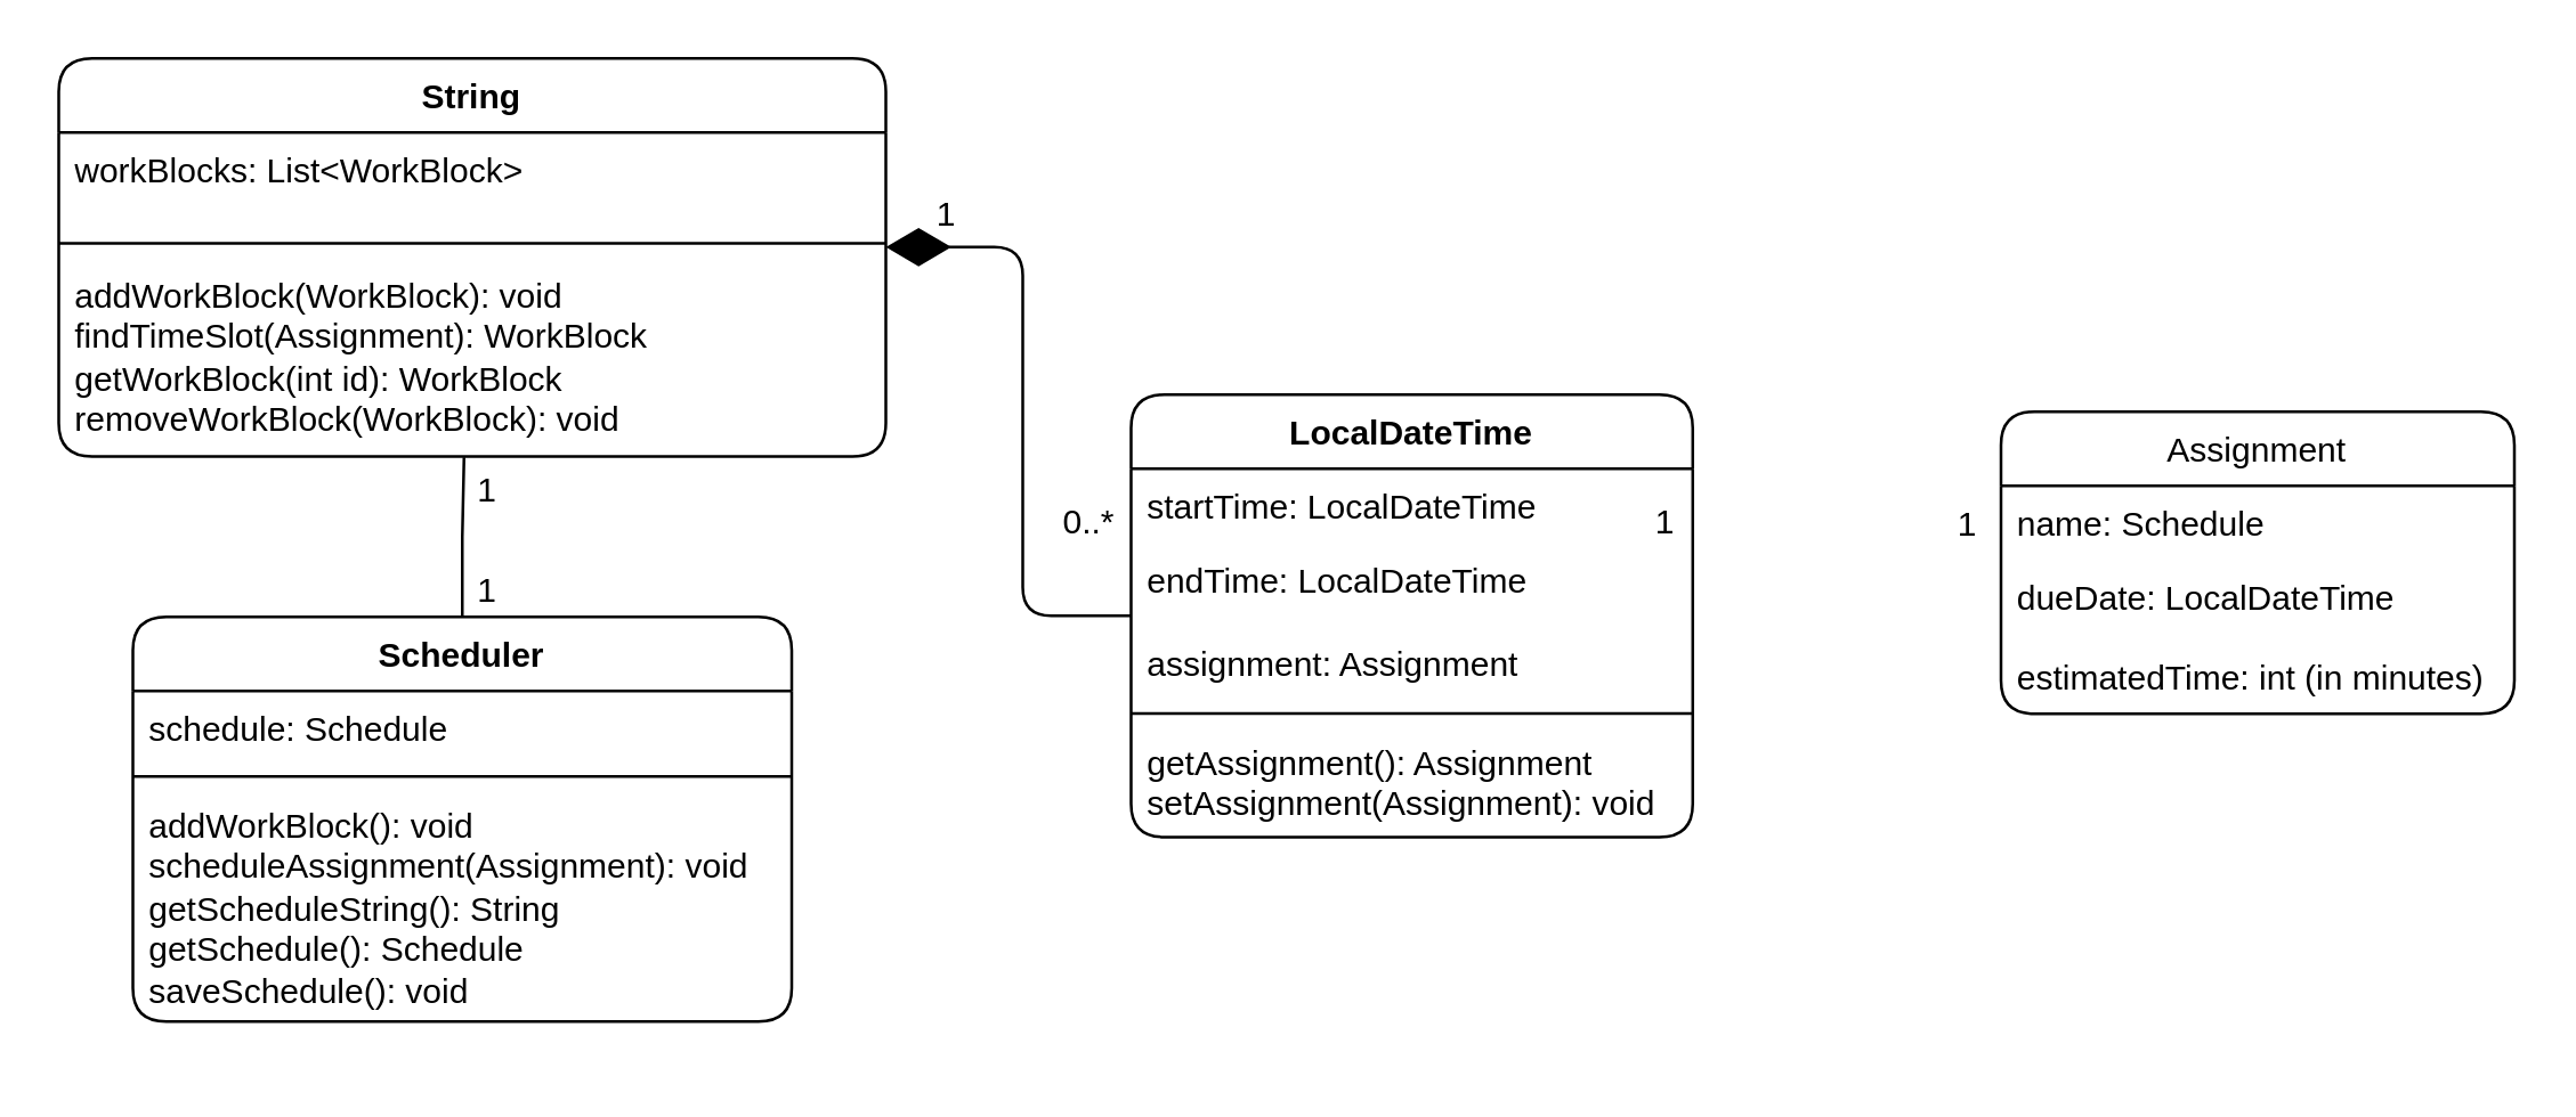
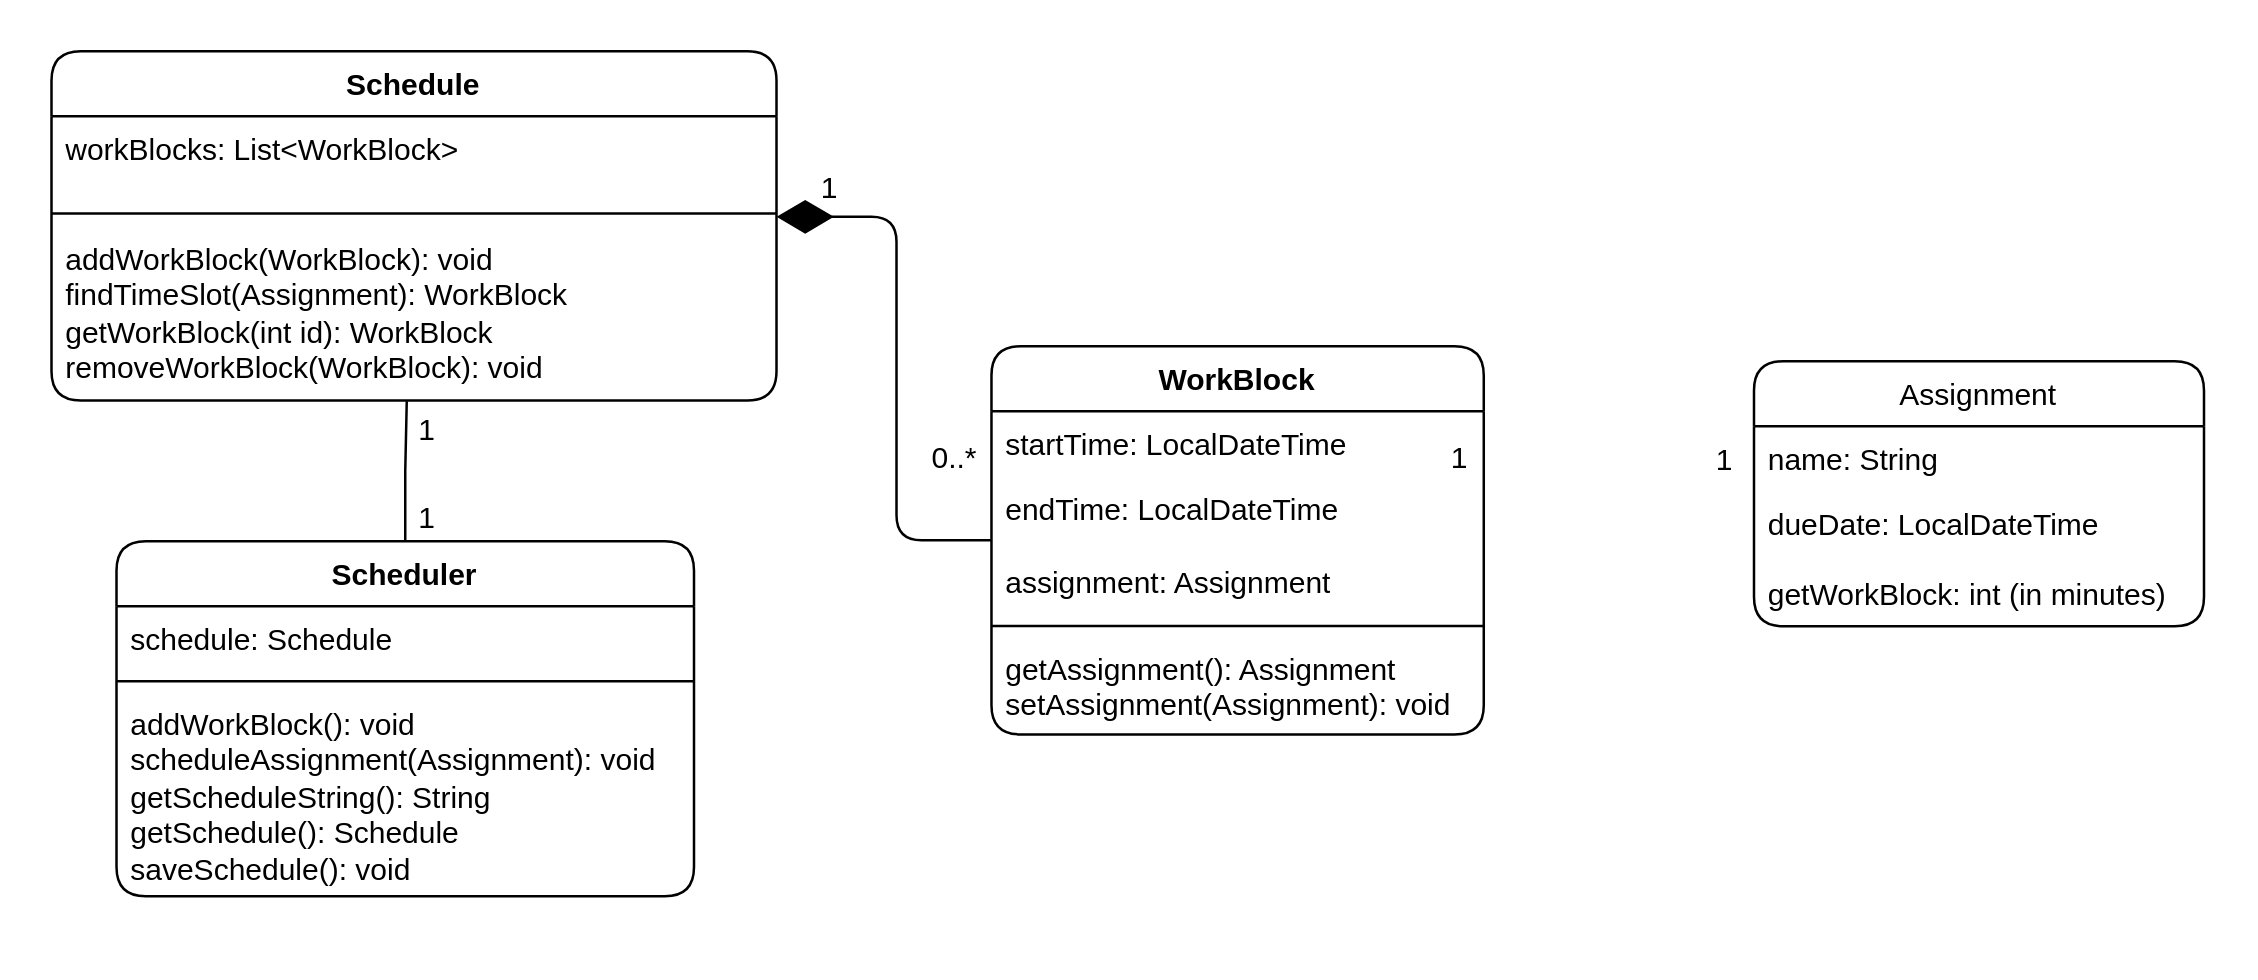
  <mxCell id="0" />
  <mxCell id="1" parent="0" />
  <mxCell id="2" style="edgeStyle=orthogonalEdgeStyle;rounded=1;orthogonalLoop=1;jettySize=auto;html=1;exitX=0;exitY=0.5;exitDx=0;exitDy=0;entryX=1;entryY=0.639;entryDx=0;entryDy=0;entryPerimeter=0;endArrow=diamondThin;endFill=1;endSize=20;curved=0;" parent="1" source="7" target="23" edge="1"><mxGeometry relative="1" as="geometry" /></mxCell>
  <mxCell id="3" style="edgeStyle=orthogonalEdgeStyle;rounded=0;orthogonalLoop=1;jettySize=auto;html=1;exitX=0.5;exitY=0;exitDx=0;exitDy=0;entryX=0.49;entryY=1.004;entryDx=0;entryDy=0;entryPerimeter=0;endArrow=none;endFill=0;" parent="1" source="28" target="24" edge="1"><mxGeometry relative="1" as="geometry" /></mxCell>
  <mxCell id="4" value="" style="group" parent="1" vertex="1" connectable="0"><mxGeometry x="363" y="138" width="233" height="203" as="geometry" /></mxCell>
  <mxCell id="5" value="1" style="text;html=1;align=center;verticalAlign=middle;resizable=0;points=[];autosize=1;strokeColor=none;fillColor=none;" parent="4" vertex="1"><mxGeometry x="207.226" y="32.318" width="25" height="26" as="geometry" /></mxCell>
  <mxCell id="6" value="" style="group" parent="4" vertex="1" connectable="0"><mxGeometry width="230.938" height="203.0" as="geometry" /></mxCell>
- <mxCell id="7" value="LocalDateTime" style="swimlane;fontStyle=1;align=center;verticalAlign=top;childLayout=stackLayout;horizontal=1;startSize=26;horizontalStack=0;resizeParent=1;resizeParentMax=0;resizeLast=0;collapsible=1;marginBottom=0;whiteSpace=wrap;html=1;rounded=1;swimlaneLine=1;shadow=0;textShadow=0;" parent="6" vertex="1"><mxGeometry x="32.991" width="196.916" height="155.274" as="geometry"><mxRectangle x="250" y="172" width="92" height="26" as="alternateBounds" /></mxGeometry></mxCell>
+ <mxCell id="7" value="WorkBlock" style="swimlane;fontStyle=1;align=center;verticalAlign=top;childLayout=stackLayout;horizontal=1;startSize=26;horizontalStack=0;resizeParent=1;resizeParentMax=0;resizeLast=0;collapsible=1;marginBottom=0;whiteSpace=wrap;html=1;rounded=1;swimlaneLine=1;shadow=0;textShadow=0;" parent="6" vertex="1"><mxGeometry x="32.991" width="196.916" height="155.274" as="geometry"><mxRectangle x="250" y="172" width="92" height="26" as="alternateBounds" /></mxGeometry></mxCell>
  <mxCell id="8" value="startTime: LocalDateTime" style="text;strokeColor=none;fillColor=none;align=left;verticalAlign=top;spacingLeft=4;spacingRight=4;overflow=hidden;rotatable=0;points=[[0,0.5],[1,0.5]];portConstraint=eastwest;whiteSpace=wrap;html=1;" parent="7" vertex="1"><mxGeometry y="26" width="196.916" height="26.259" as="geometry" /></mxCell>
  <mxCell id="9" value="endTime: LocalDateTime" style="text;strokeColor=none;fillColor=none;align=left;verticalAlign=top;spacingLeft=4;spacingRight=4;overflow=hidden;rotatable=0;points=[[0,0.5],[1,0.5]];portConstraint=eastwest;whiteSpace=wrap;html=1;" parent="7" vertex="1"><mxGeometry y="52.259" width="196.916" height="28.279" as="geometry" /></mxCell>
  <mxCell id="10" value="assignment: Assignment" style="text;strokeColor=none;fillColor=none;align=left;verticalAlign=top;spacingLeft=4;spacingRight=4;overflow=hidden;rotatable=0;points=[[0,0.5],[1,0.5]];portConstraint=eastwest;whiteSpace=wrap;html=1;" parent="7" vertex="1"><mxGeometry y="80.537" width="196.916" height="27.269" as="geometry" /></mxCell>
  <mxCell id="11" value="" style="line;strokeWidth=1;fillColor=none;align=left;verticalAlign=middle;spacingTop=-1;spacingLeft=3;spacingRight=3;rotatable=0;labelPosition=right;points=[];portConstraint=eastwest;strokeColor=inherit;" parent="7" vertex="1"><mxGeometry y="107.806" width="196.916" height="8.08" as="geometry" /></mxCell>
  <mxCell id="12" value="getAssignment(): Assignment&lt;div&gt;setAssignment(Assignment): void&lt;/div&gt;" style="text;strokeColor=none;fillColor=none;align=left;verticalAlign=top;spacingLeft=4;spacingRight=4;overflow=hidden;rotatable=0;points=[[0,0.5],[1,0.5]];portConstraint=eastwest;whiteSpace=wrap;html=1;" parent="7" vertex="1"><mxGeometry y="115.886" width="196.916" height="39.388" as="geometry" /></mxCell>
  <mxCell id="13" value="0..*" style="text;html=1;align=center;verticalAlign=middle;resizable=0;points=[];autosize=1;strokeColor=none;fillColor=none;" parent="6" vertex="1"><mxGeometry y="32.318" width="36" height="26" as="geometry" /></mxCell>
  <mxCell id="14" value="" style="group" parent="1" vertex="1" connectable="0"><mxGeometry x="676" y="144" width="205" height="106" as="geometry" /></mxCell>
  <mxCell id="15" value="&lt;span style=&quot;font-weight: 400;&quot;&gt;Assignment&lt;/span&gt;" style="swimlane;fontStyle=1;align=center;verticalAlign=top;childLayout=stackLayout;horizontal=1;startSize=26;horizontalStack=0;resizeParent=1;resizeParentMax=0;resizeLast=0;collapsible=1;marginBottom=0;whiteSpace=wrap;html=1;rounded=1;swimlaneLine=1;shadow=0;textShadow=0;" parent="14" vertex="1"><mxGeometry x="25" width="180" height="106" as="geometry" /></mxCell>
- <mxCell id="16" value="name: Schedule" style="text;strokeColor=none;fillColor=none;align=left;verticalAlign=top;spacingLeft=4;spacingRight=4;overflow=hidden;rotatable=0;points=[[0,0.5],[1,0.5]];portConstraint=eastwest;whiteSpace=wrap;html=1;" parent="15" vertex="1"><mxGeometry y="26" width="180" height="26" as="geometry" /></mxCell>
+ <mxCell id="16" value="name: String" style="text;strokeColor=none;fillColor=none;align=left;verticalAlign=top;spacingLeft=4;spacingRight=4;overflow=hidden;rotatable=0;points=[[0,0.5],[1,0.5]];portConstraint=eastwest;whiteSpace=wrap;html=1;" parent="15" vertex="1"><mxGeometry y="26" width="180" height="26" as="geometry" /></mxCell>
  <mxCell id="17" value="dueDate: LocalDateTime" style="text;strokeColor=none;fillColor=none;align=left;verticalAlign=top;spacingLeft=4;spacingRight=4;overflow=hidden;rotatable=0;points=[[0,0.5],[1,0.5]];portConstraint=eastwest;whiteSpace=wrap;html=1;" parent="15" vertex="1"><mxGeometry y="52" width="180" height="28" as="geometry" /></mxCell>
- <mxCell id="18" value="estimatedTime: int (in minutes)" style="text;strokeColor=none;fillColor=none;align=left;verticalAlign=top;spacingLeft=4;spacingRight=4;overflow=hidden;rotatable=0;points=[[0,0.5],[1,0.5]];portConstraint=eastwest;whiteSpace=wrap;html=1;" parent="15" vertex="1"><mxGeometry y="80" width="180" height="26" as="geometry" /></mxCell>
+ <mxCell id="18" value="getWorkBlock: int (in minutes)" style="text;strokeColor=none;fillColor=none;align=left;verticalAlign=top;spacingLeft=4;spacingRight=4;overflow=hidden;rotatable=0;points=[[0,0.5],[1,0.5]];portConstraint=eastwest;whiteSpace=wrap;html=1;" parent="15" vertex="1"><mxGeometry y="80" width="180" height="26" as="geometry" /></mxCell>
  <mxCell id="19" value="1" style="text;html=1;align=center;verticalAlign=middle;resizable=0;points=[];autosize=1;strokeColor=none;fillColor=none;" parent="14" vertex="1"><mxGeometry y="27" width="25" height="26" as="geometry" /></mxCell>
  <mxCell id="20" value="" style="group" parent="1" vertex="1" connectable="0"><mxGeometry x="20" y="20" width="323" height="171" as="geometry" /></mxCell>
- <mxCell id="21" value="String" style="swimlane;fontStyle=1;align=center;verticalAlign=top;childLayout=stackLayout;horizontal=1;startSize=26;horizontalStack=0;resizeParent=1;resizeParentMax=0;resizeLast=0;collapsible=1;marginBottom=0;whiteSpace=wrap;html=1;rounded=1;swimlaneLine=1;shadow=0;textShadow=0;" parent="20" vertex="1"><mxGeometry width="290" height="139.71" as="geometry" /></mxCell>
+ <mxCell id="21" value="Schedule" style="swimlane;fontStyle=1;align=center;verticalAlign=top;childLayout=stackLayout;horizontal=1;startSize=26;horizontalStack=0;resizeParent=1;resizeParentMax=0;resizeLast=0;collapsible=1;marginBottom=0;whiteSpace=wrap;html=1;rounded=1;swimlaneLine=1;shadow=0;textShadow=0;" parent="20" vertex="1"><mxGeometry width="290" height="139.71" as="geometry" /></mxCell>
  <mxCell id="22" value="workBlocks: List&amp;lt;WorkBlock&amp;gt;" style="text;strokeColor=none;fillColor=none;align=left;verticalAlign=top;spacingLeft=4;spacingRight=4;overflow=hidden;rotatable=0;points=[[0,0.5],[1,0.5]];portConstraint=eastwest;whiteSpace=wrap;html=1;" parent="21" vertex="1"><mxGeometry y="26" width="290" height="34" as="geometry" /></mxCell>
  <mxCell id="23" value="" style="line;strokeWidth=1;fillColor=none;align=left;verticalAlign=middle;spacingTop=-1;spacingLeft=3;spacingRight=3;rotatable=0;labelPosition=right;points=[];portConstraint=eastwest;strokeColor=inherit;" parent="21" vertex="1"><mxGeometry y="60" width="290" height="9.71" as="geometry" /></mxCell>
  <mxCell id="24" value="&lt;div&gt;addWorkBlock(WorkBlock): void&lt;br&gt;&lt;/div&gt;findTimeSlot(Assignment): WorkBlock&lt;div&gt;getWorkBlock(int id): WorkBlock&lt;/div&gt;&lt;div&gt;removeWorkBlock(WorkBlock): void&lt;/div&gt;" style="text;strokeColor=none;fillColor=none;align=left;verticalAlign=top;spacingLeft=4;spacingRight=4;overflow=hidden;rotatable=0;points=[[0,0.5],[1,0.5]];portConstraint=eastwest;whiteSpace=wrap;html=1;" parent="21" vertex="1"><mxGeometry y="69.71" width="290" height="70" as="geometry" /></mxCell>
  <mxCell id="25" value="1" style="text;html=1;align=center;verticalAlign=middle;resizable=0;points=[];autosize=1;strokeColor=none;fillColor=none;" parent="20" vertex="1"><mxGeometry x="298" y="42.48" width="25" height="26" as="geometry" /></mxCell>
  <mxCell id="26" value="1" style="text;html=1;align=center;verticalAlign=middle;resizable=0;points=[];autosize=1;strokeColor=none;fillColor=none;" parent="20" vertex="1"><mxGeometry x="137" y="139.443" width="25" height="26" as="geometry" /></mxCell>
  <mxCell id="27" value="" style="group" parent="1" vertex="1" connectable="0"><mxGeometry x="46" y="194" width="231" height="176" as="geometry" /></mxCell>
  <mxCell id="28" value="Scheduler" style="swimlane;fontStyle=1;align=center;verticalAlign=top;childLayout=stackLayout;horizontal=1;startSize=26;horizontalStack=0;resizeParent=1;resizeParentMax=0;resizeLast=0;collapsible=1;marginBottom=0;whiteSpace=wrap;html=1;rounded=1;" parent="27" vertex="1"><mxGeometry y="22" width="231" height="142" as="geometry" /></mxCell>
  <mxCell id="29" value="schedule: Schedule" style="text;strokeColor=none;fillColor=none;align=left;verticalAlign=top;spacingLeft=4;spacingRight=4;overflow=hidden;rotatable=0;points=[[0,0.5],[1,0.5]];portConstraint=eastwest;whiteSpace=wrap;html=1;" parent="28" vertex="1"><mxGeometry y="26" width="231" height="26" as="geometry" /></mxCell>
  <mxCell id="30" value="" style="line;strokeWidth=1;fillColor=none;align=left;verticalAlign=middle;spacingTop=-1;spacingLeft=3;spacingRight=3;rotatable=0;labelPosition=right;points=[];portConstraint=eastwest;strokeColor=inherit;" parent="28" vertex="1"><mxGeometry y="52" width="231" height="8" as="geometry" /></mxCell>
  <mxCell id="31" value="&lt;div&gt;addWorkBlock(): void&lt;/div&gt;scheduleAssignment(Assignment): void&lt;div&gt;getScheduleString(): String&lt;/div&gt;&lt;div&gt;getSchedule(): Schedule&lt;/div&gt;&lt;div&gt;saveSchedule(): void&lt;/div&gt;" style="text;strokeColor=none;fillColor=none;align=left;verticalAlign=top;spacingLeft=4;spacingRight=4;overflow=hidden;rotatable=0;points=[[0,0.5],[1,0.5]];portConstraint=eastwest;whiteSpace=wrap;html=1;" parent="28" vertex="1"><mxGeometry y="60" width="231" height="82" as="geometry" /></mxCell>
  <mxCell id="32" value="1" style="text;html=1;align=center;verticalAlign=middle;resizable=0;points=[];autosize=1;strokeColor=none;fillColor=none;" parent="27" vertex="1"><mxGeometry x="111" width="25" height="26" as="geometry" /></mxCell>
